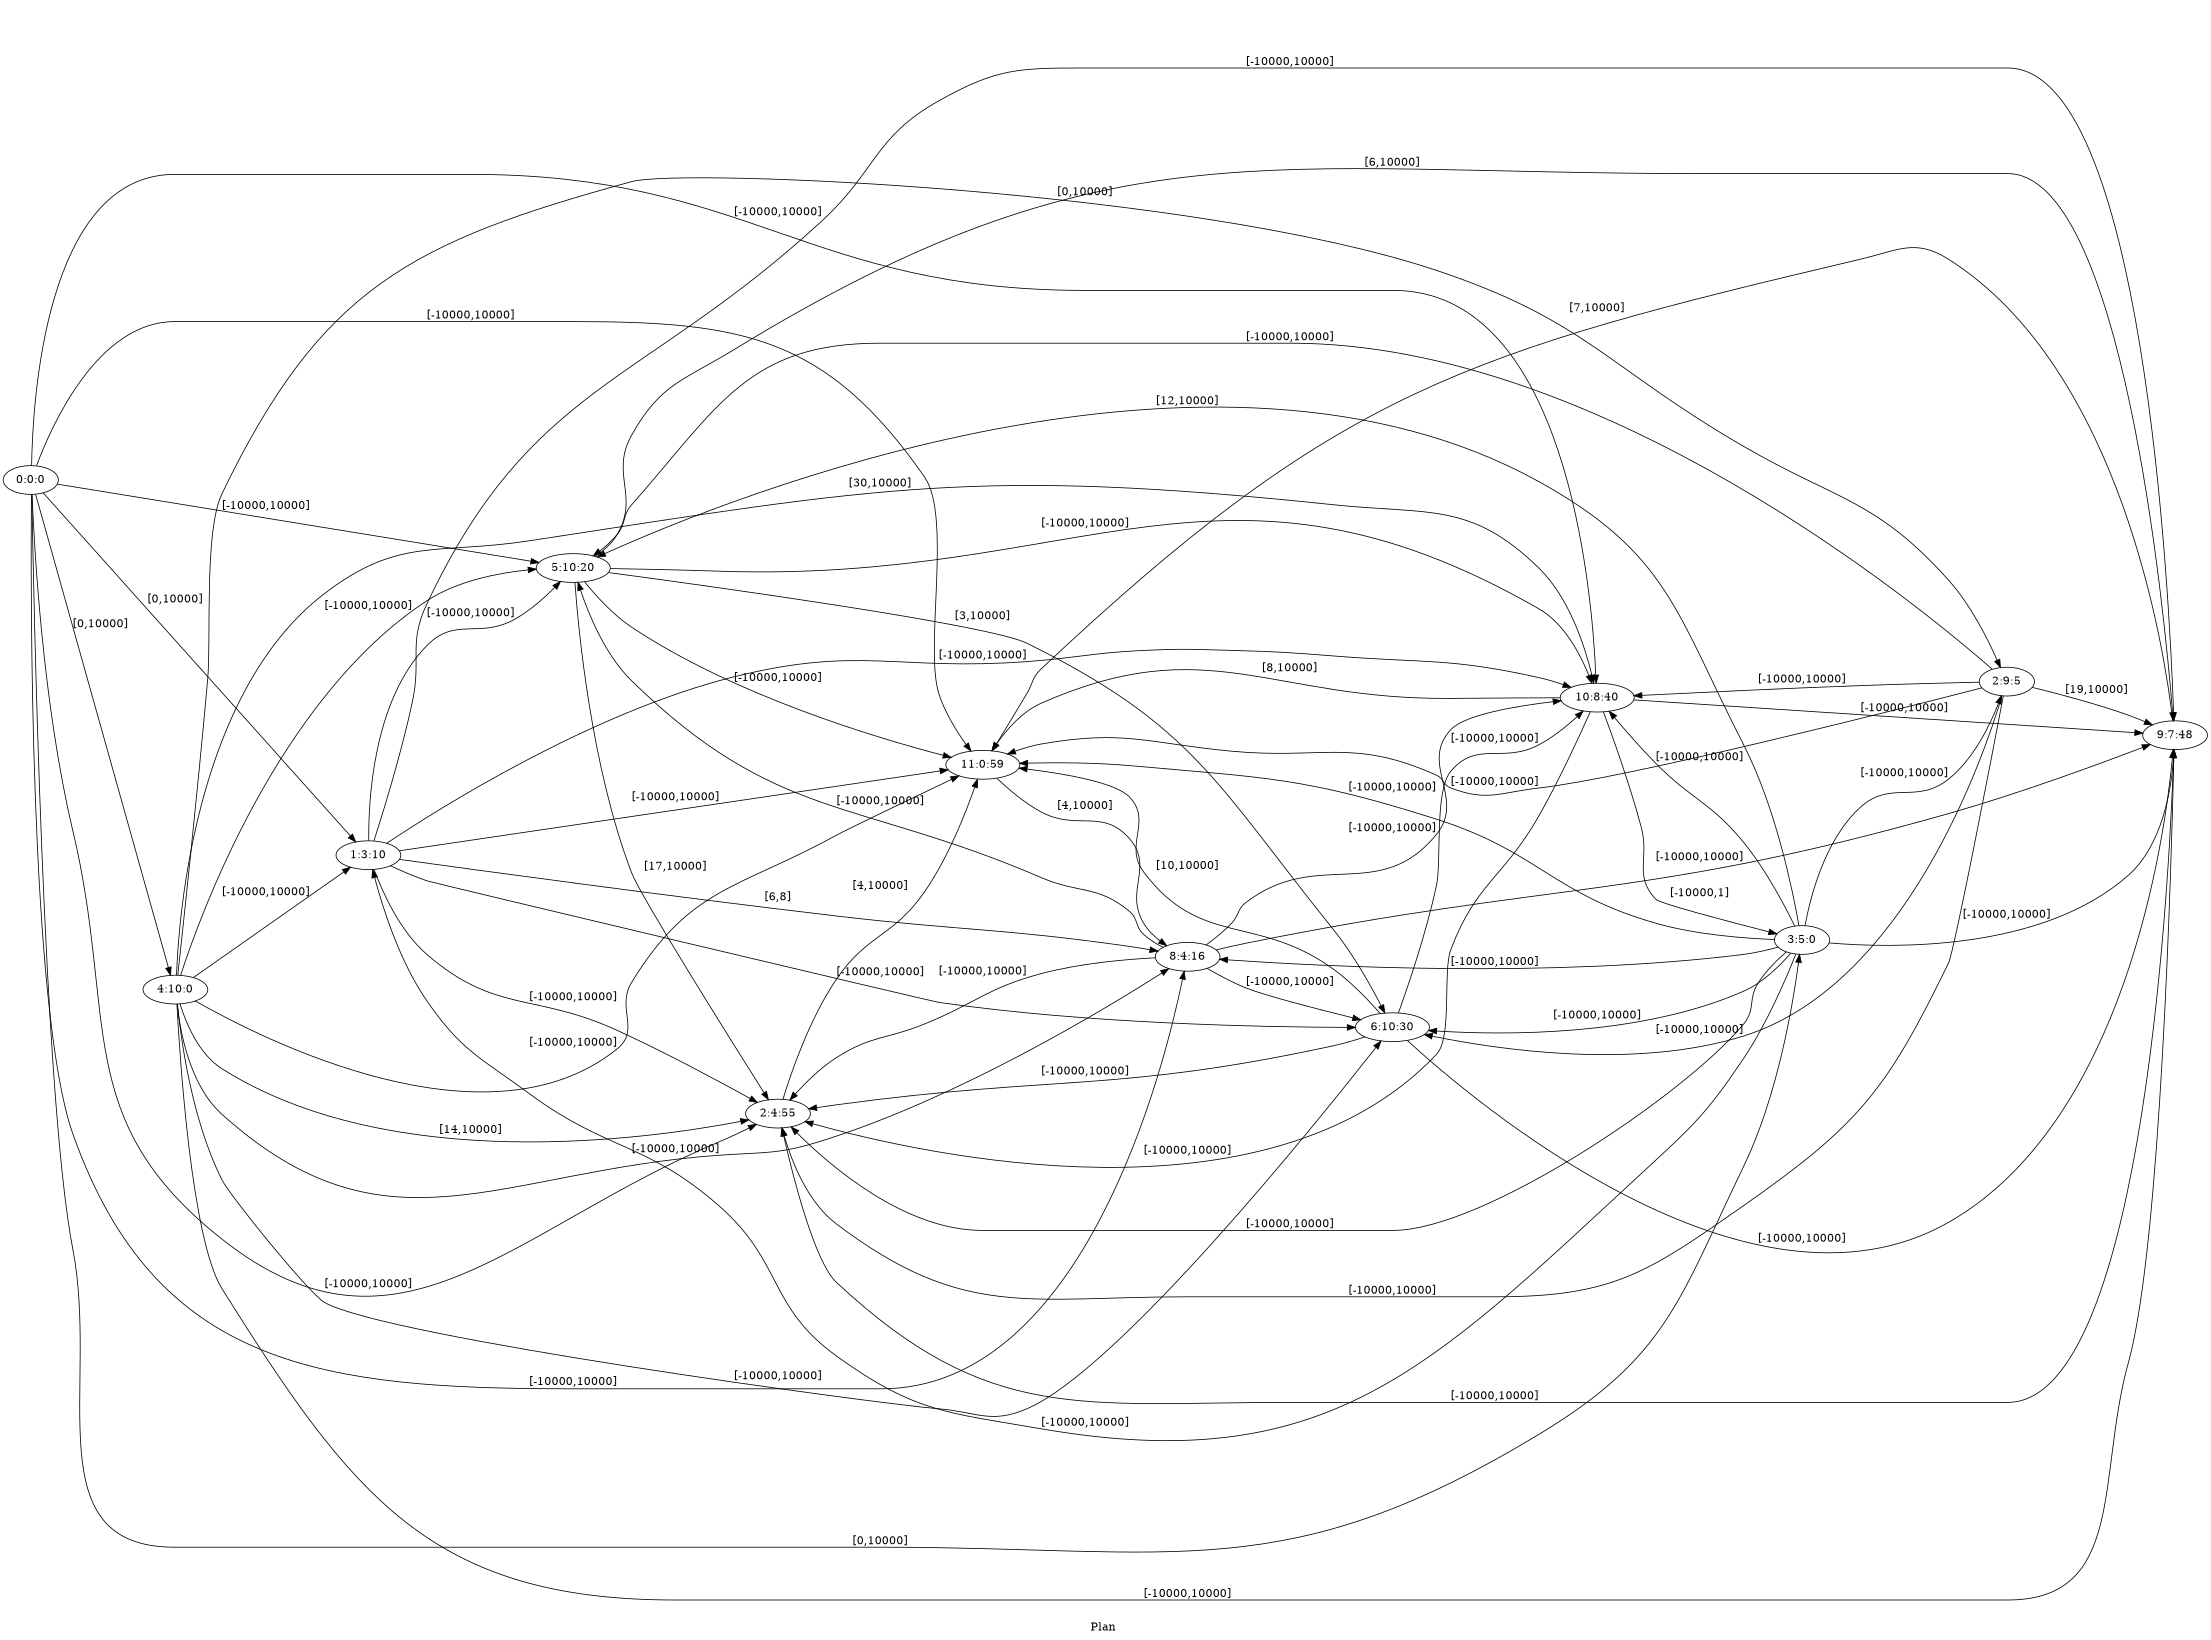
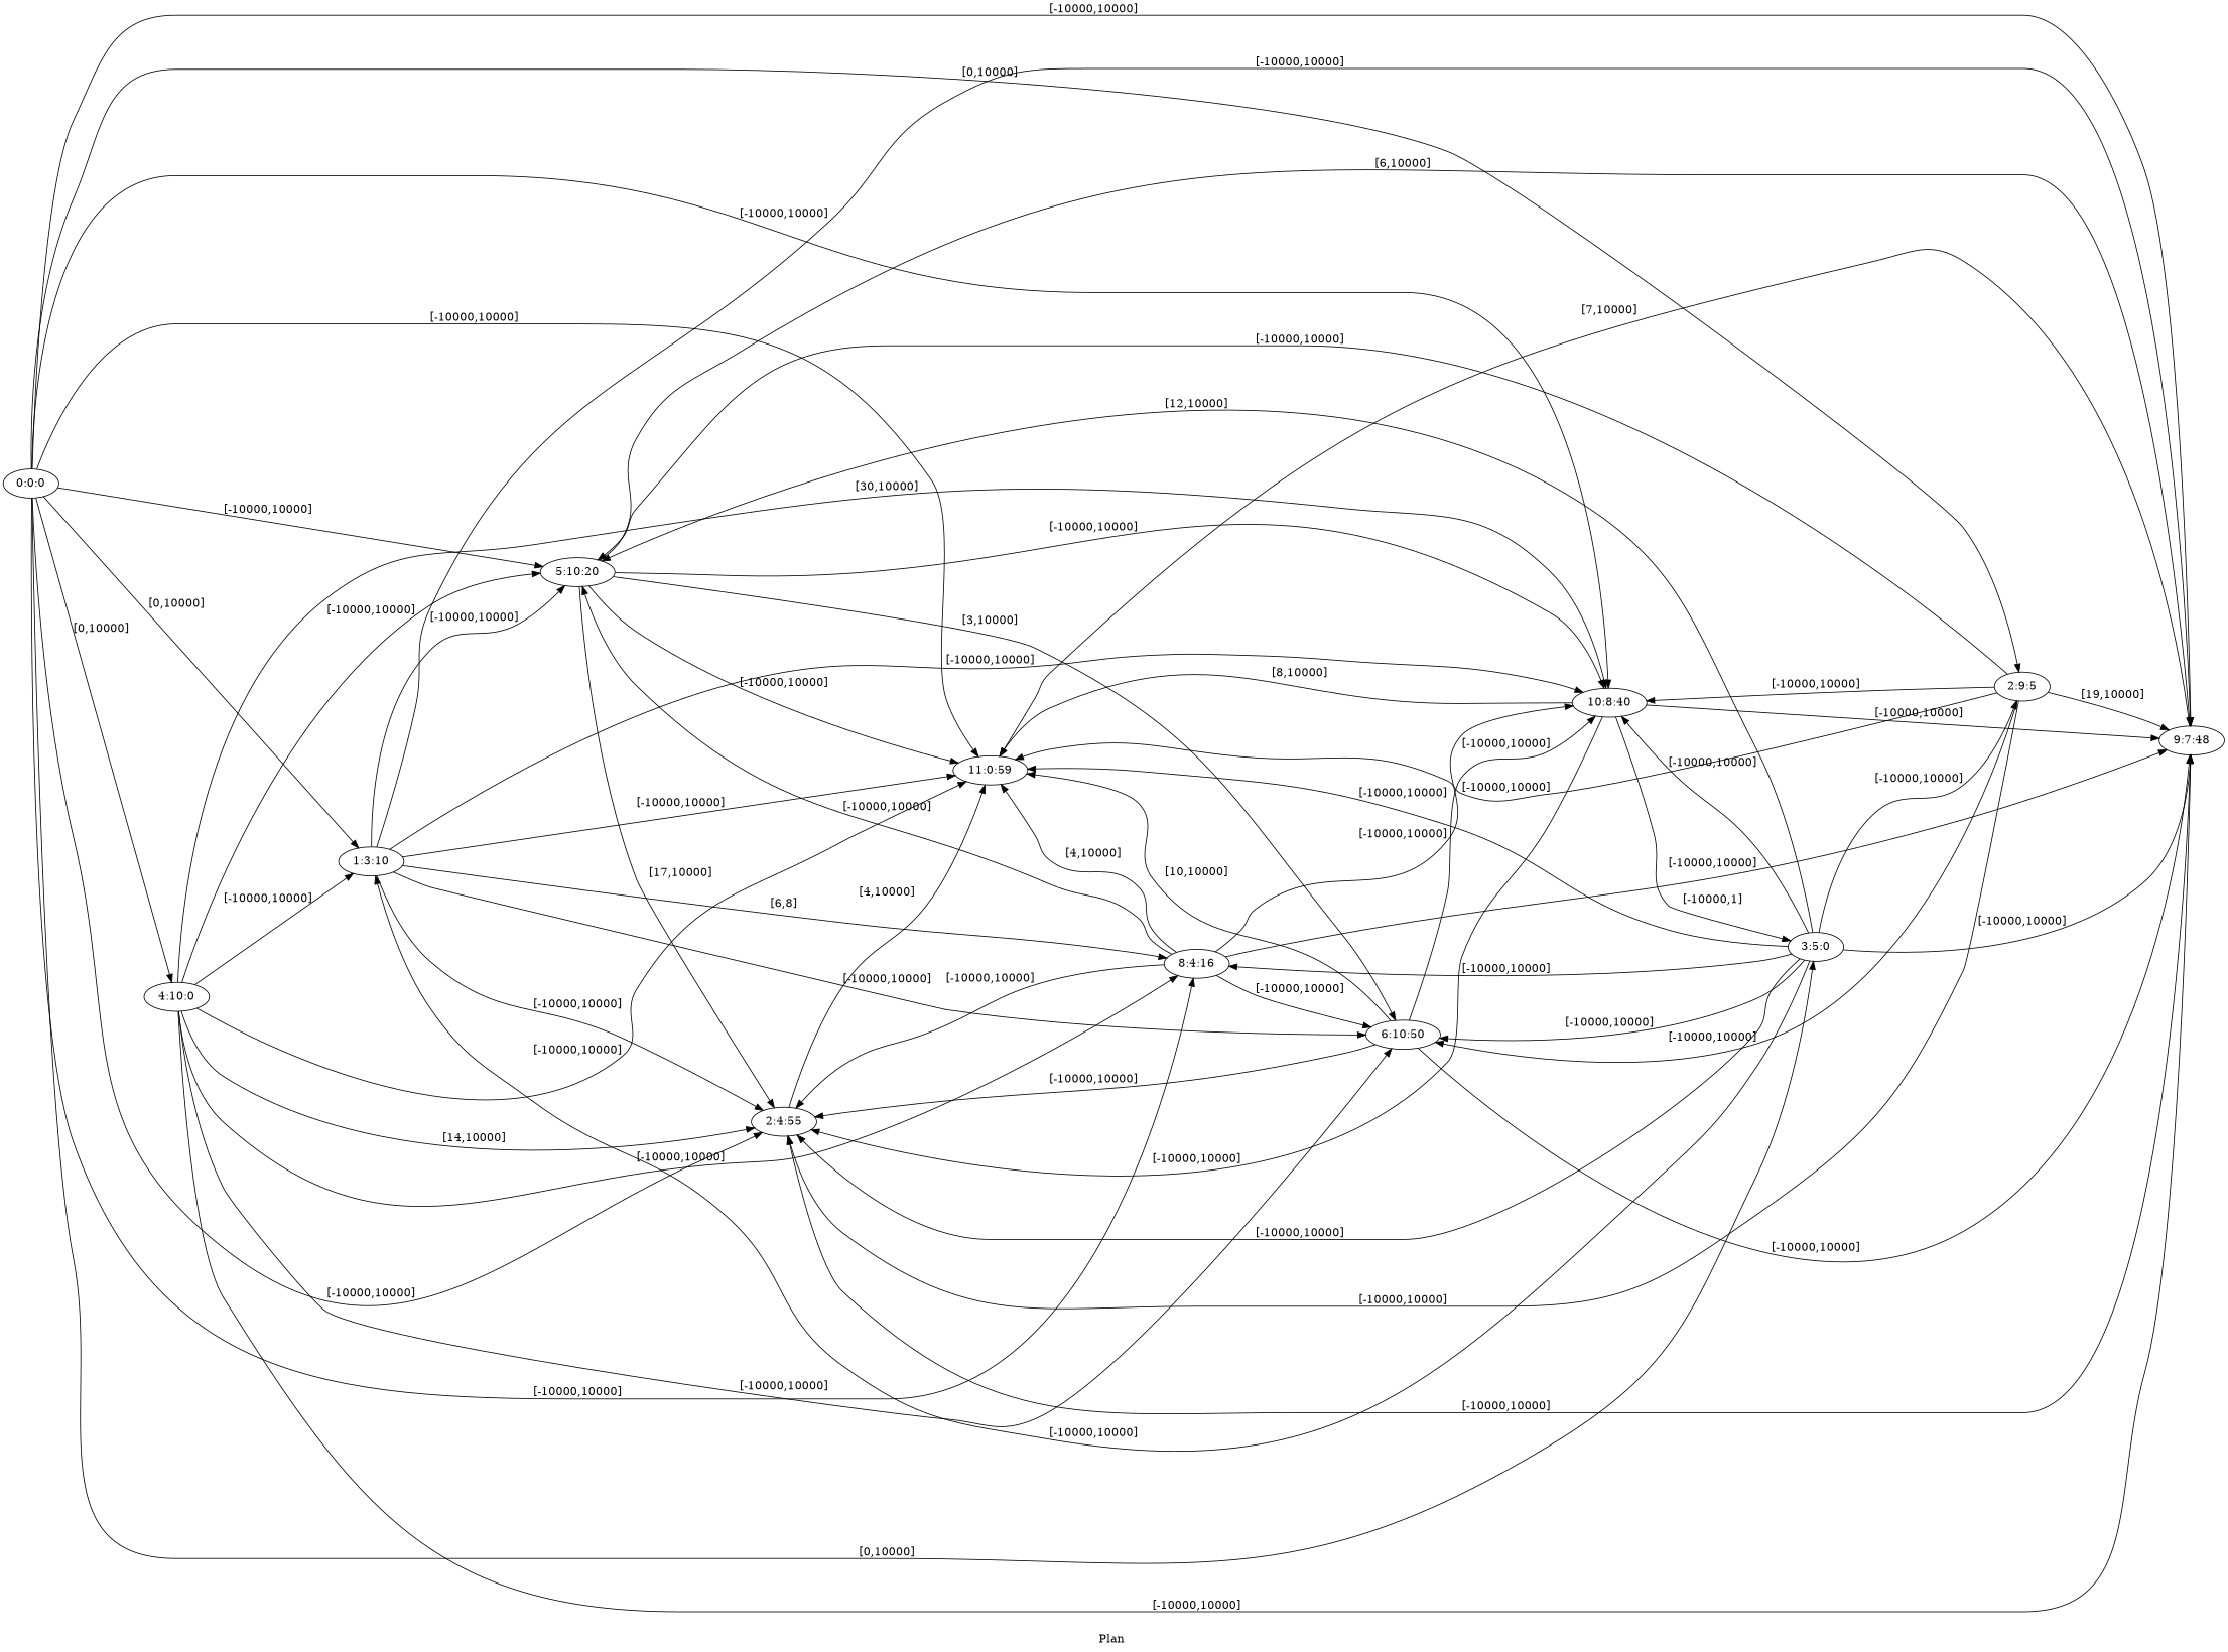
  digraph {
    fldt=0.760245
    label="Plan "
    nodesep=.45
    rankdir=LR
    "0:0:0"
    "1:3:10"
    "2:9:5"
    "3:5:0"
    "4:10:0"
    "5:10:20"
    n7 [label="2:4:55"]
    "8:4:16"
    "9:7:48"
    "10:8:40"
    "11:0:59"
-   "6:10:30"
+   "6:10:30" [label="6:10:50"]
    "0:0:0" -> "1:3:10" [label="[0,10000]"]
-   "4:10:0" -> "2:9:5" [label="[0,10000]"]
+   "0:0:0" -> "2:9:5" [label="[0,10000]"]
    "0:0:0" -> "3:5:0" [label="[0,10000]"]
    "0:0:0" -> "4:10:0" [label="[0,10000]"]
    "0:0:0" -> "5:10:20" [label="[-10000,10000]"]
    "0:0:0" -> n7 [label="[-10000,10000]"]
    "0:0:0" -> "8:4:16" [label="[-10000,10000]"]
+   "0:0:0" -> "9:7:48" [label="[-10000,10000]"]
    "0:0:0" -> "10:8:40" [label="[-10000,10000]"]
    "0:0:0" -> "11:0:59" [label="[-10000,10000]"]
    "1:3:10" -> "5:10:20" [label="[-10000,10000]"]
    "1:3:10" -> n7 [label="[-10000,10000]"]
    "1:3:10" -> "8:4:16" [label="[6,8]"]
    "1:3:10" -> "9:7:48" [label="[-10000,10000]"]
    "1:3:10" -> "10:8:40" [label="[-10000,10000]"]
    "1:3:10" -> "11:0:59" [label="[-10000,10000]"]
    "1:3:10" -> "6:10:30" [label="[-10000,10000]"]
    "2:9:5" -> "5:10:20" [label="[-10000,10000]"]
    "2:9:5" -> n7 [label="[-10000,10000]"]
    "2:9:5" -> "9:7:48" [label="[19,10000]"]
    "2:9:5" -> "10:8:40" [label="[-10000,10000]"]
    "2:9:5" -> "11:0:59" [label="[-10000,10000]"]
    "2:9:5" -> "6:10:30" [label="[-10000,10000]"]
    "3:5:0" -> "1:3:10" [label="[-10000,10000]"]
    "3:5:0" -> "2:9:5" [label="[-10000,10000]"]
    "3:5:0" -> "5:10:20" [label="[12,10000]"]
    "3:5:0" -> n7 [label="[-10000,10000]"]
    "3:5:0" -> "8:4:16" [label="[-10000,10000]"]
    "3:5:0" -> "9:7:48" [label="[-10000,10000]"]
    "3:5:0" -> "10:8:40" [label="[-10000,10000]"]
    "3:5:0" -> "11:0:59" [label="[-10000,10000]"]
    "3:5:0" -> "6:10:30" [label="[-10000,10000]"]
    "4:10:0" -> "1:3:10" [label="[-10000,10000]"]
    "4:10:0" -> "5:10:20" [label="[-10000,10000]"]
    "4:10:0" -> n7 [label="[14,10000]"]
    "4:10:0" -> "8:4:16" [label="[-10000,10000]"]
    "4:10:0" -> "9:7:48" [label="[-10000,10000]"]
    "4:10:0" -> "10:8:40" [label="[30,10000]"]
    "4:10:0" -> "11:0:59" [label="[-10000,10000]"]
    "4:10:0" -> "6:10:30" [label="[-10000,10000]"]
    "5:10:20" -> n7 [label="[17,10000]"]
    "5:10:20" -> "9:7:48" [label="[6,10000]"]
    "5:10:20" -> "10:8:40" [label="[-10000,10000]"]
    "5:10:20" -> "11:0:59" [label="[-10000,10000]"]
    "5:10:20" -> "6:10:30" [label="[3,10000]"]
    n7 -> "11:0:59" [label="[4,10000]"]
    "8:4:16" -> "5:10:20" [label="[-10000,10000]"]
    "8:4:16" -> n7 [label="[-10000,10000]"]
    "8:4:16" -> "9:7:48" [label="[-10000,10000]"]
    "8:4:16" -> "10:8:40" [label="[-10000,10000]"]
-   "11:0:59" -> "8:4:16" [label="[4,10000]"]
+   "8:4:16" -> "11:0:59" [label="[4,10000]"]
    "8:4:16" -> "6:10:30" [label="[-10000,10000]"]
    "9:7:48" -> n7 [label="[-10000,10000]"]
    "9:7:48" -> "11:0:59" [label="[7,10000]"]
    "10:8:40" -> "3:5:0" [label="[-10000,1]"]
    "10:8:40" -> n7 [label="[-10000,10000]"]
    "10:8:40" -> "9:7:48" [label="[-10000,10000]"]
    "10:8:40" -> "11:0:59" [label="[8,10000]"]
    "6:10:30" -> n7 [label="[-10000,10000]"]
    "6:10:30" -> "9:7:48" [label="[-10000,10000]"]
    "6:10:30" -> "10:8:40" [label="[-10000,10000]"]
    "6:10:30" -> "11:0:59" [label="[10,10000]"]
  }
